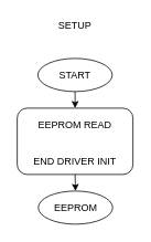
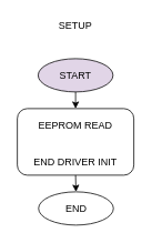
  <mxCell id="0" />
  <mxCell id="1" parent="0" />
  <mxCell id="2" value="SETUP" style="text;html=1;strokeColor=none;fillColor=none;align=center;verticalAlign=middle;whiteSpace=wrap;rounded=0;" vertex="1" parent="1"><mxGeometry x="70" y="20" width="40" height="20" as="geometry" /></mxCell>
- <mxCell id="3" value="START" style="ellipse;whiteSpace=wrap;html=1;" vertex="1" parent="1"><mxGeometry x="45" y="70" width="90" height="40" as="geometry" /></mxCell>
+ <mxCell id="3" value="START" style="ellipse;whiteSpace=wrap;html=1;fillColor=#e1d5e7;" vertex="1" parent="1"><mxGeometry x="45" y="70" width="90" height="40" as="geometry" /></mxCell>
  <mxCell id="4" value="" style="rounded=1;whiteSpace=wrap;html=1;" vertex="1" parent="1"><mxGeometry x="20" y="130" width="140" height="80" as="geometry" /></mxCell>
  <mxCell id="5" value="EEPROM READ" style="text;html=1;strokeColor=none;fillColor=none;align=center;verticalAlign=middle;whiteSpace=wrap;rounded=0;" vertex="1" parent="1"><mxGeometry x="40" y="140" width="100" height="20" as="geometry" /></mxCell>
  <mxCell id="6" value="END DRIVER INIT" style="text;html=1;strokeColor=none;fillColor=none;align=center;verticalAlign=middle;whiteSpace=wrap;rounded=0;" vertex="1" parent="1"><mxGeometry x="20" y="185" width="140" height="20" as="geometry" /></mxCell>
  <mxCell id="7" value="" style="endArrow=classic;html=1;exitX=0.5;exitY=1;exitDx=0;exitDy=0;" edge="1" parent="1" source="3"><mxGeometry width="50" height="50" relative="1" as="geometry"><mxPoint x="20" y="320" as="sourcePoint" /><mxPoint x="90" y="130" as="targetPoint" /></mxGeometry></mxCell>
- <mxCell id="8" value="EEPROM" style="ellipse;whiteSpace=wrap;html=1;" vertex="1" parent="1"><mxGeometry x="45.5" y="230" width="90" height="40" as="geometry" /></mxCell>
+ <mxCell id="8" value="END" style="ellipse;whiteSpace=wrap;html=1;" vertex="1" parent="1"><mxGeometry x="45.5" y="230" width="90" height="40" as="geometry" /></mxCell>
  <mxCell id="9" value="" style="endArrow=classic;html=1;exitX=0.5;exitY=1;exitDx=0;exitDy=0;entryX=0.5;entryY=0;entryDx=0;entryDy=0;" edge="1" parent="1" source="4" target="8"><mxGeometry width="50" height="50" relative="1" as="geometry"><mxPoint x="20" y="370" as="sourcePoint" /><mxPoint x="70" y="320" as="targetPoint" /></mxGeometry></mxCell>
